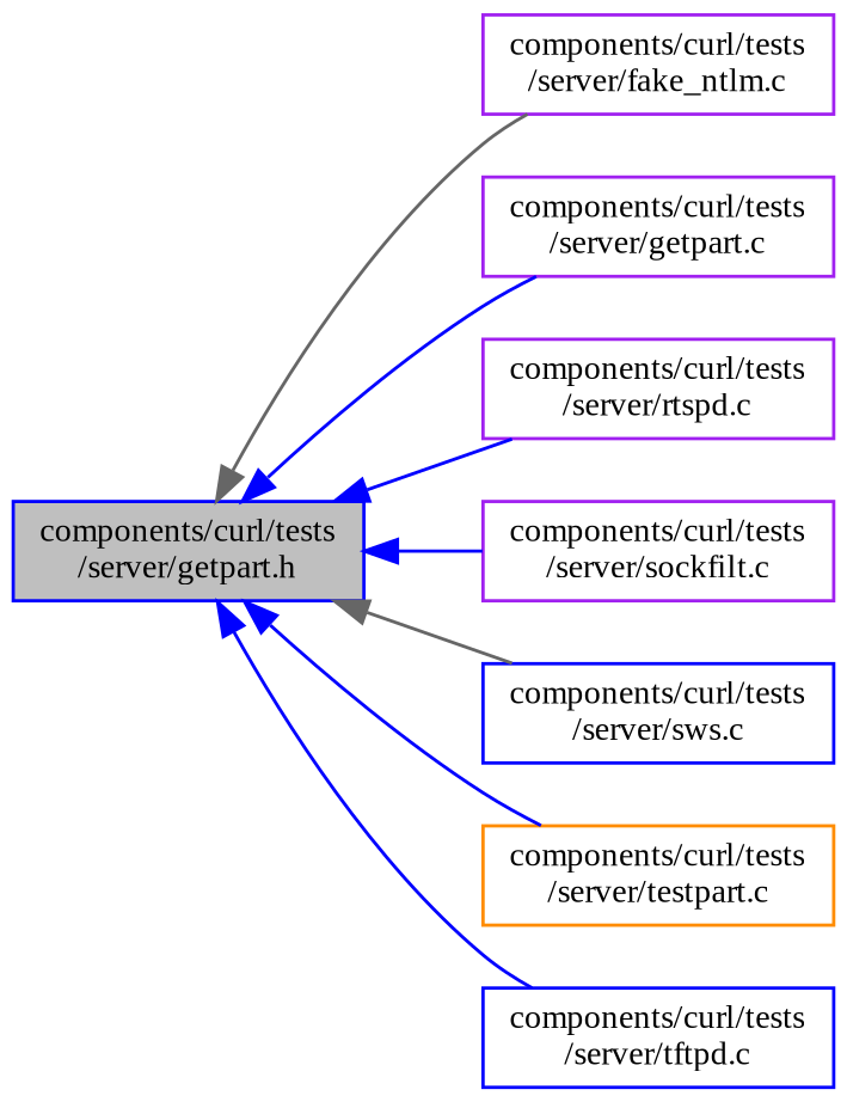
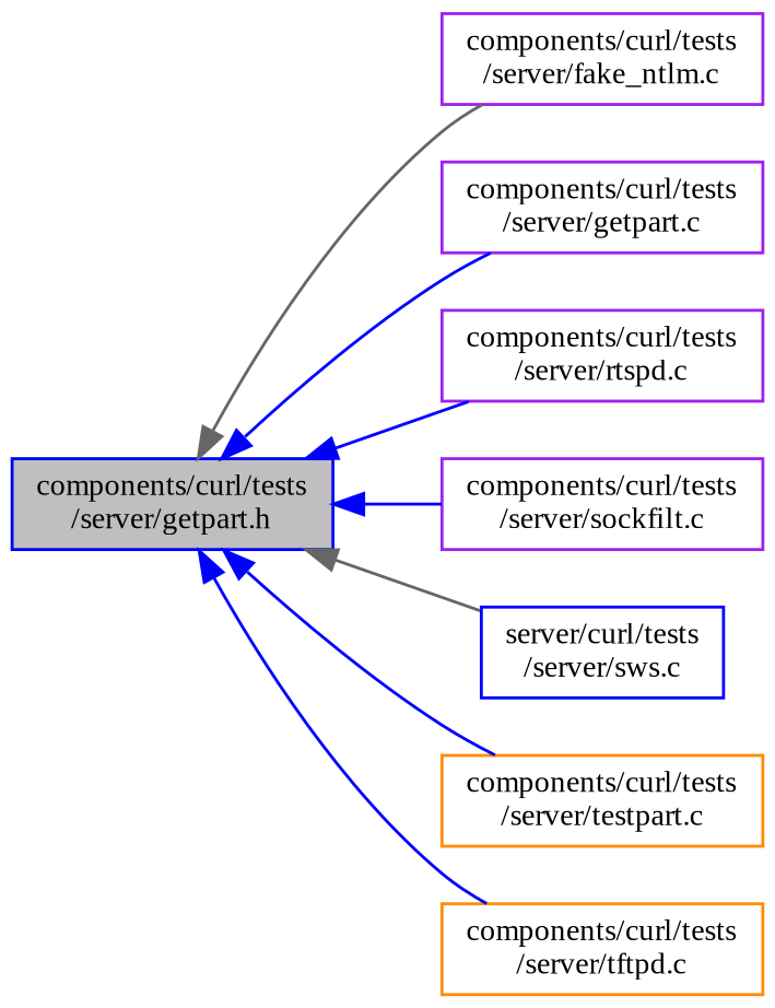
  digraph {
    fontname="Liberation Serif"
    rankdir=LR
    node [color=purple fillcolor=white fontname="Liberation Serif" fontsize=10 shape=record style=filled]
    edge [color=blue dir=back fontname="Liberation Serif" fontsize=10 labelfontname=Helvetica labelfontsize=10 style=solid]
    n1 [color=blue fillcolor=grey75 fontcolor=black height=0.2 label="components/curl/tests\l/server/getpart.h" width=0.4]
    n2 [height=0.2 label="components/curl/tests\l/server/fake_ntlm.c" width=0.4]
    n3 [height=0.2 label="components/curl/tests\l/server/getpart.c" width=0.4]
    n4 [height=0.2 label="components/curl/tests\l/server/rtspd.c" width=0.4]
    n5 [height=0.2 label="components/curl/tests\l/server/sockfilt.c" width=0.4]
-   n6 [color=blue height=0.2 label="components/curl/tests\l/server/sws.c" width=0.4]
+   n6 [color=blue height=0.2 label="server/curl/tests\l/server/sws.c" width=0.4]
    n7 [color=darkorange height=0.2 label="components/curl/tests\l/server/testpart.c" width=0.4]
-   n8 [color=blue height=0.2 label="components/curl/tests\l/server/tftpd.c" width=0.4]
+   n8 [color=darkorange height=0.2 label="components/curl/tests\l/server/tftpd.c" width=0.4]
    n1 -> n2 [color=gray40]
    n1 -> n3
    n1 -> n4
    n1 -> n5
    n1 -> n6 [color=gray40]
    n1 -> n7
    n1 -> n8
  }
